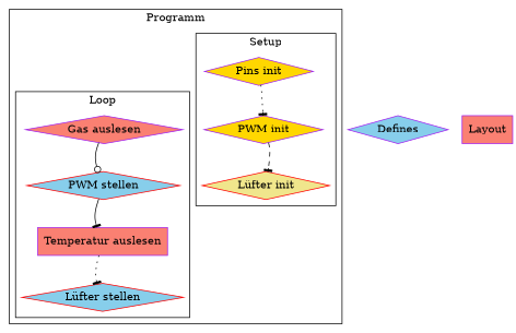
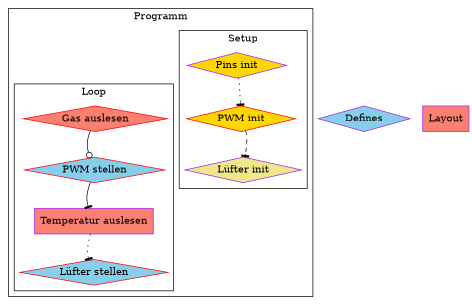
  digraph {
    compound=true
    splines=curved
    node [color=red fillcolor=salmon shape=diamond style=filled]
    edge [arrowhead=tee style=invis]
    "Pins init" [color=purple fillcolor=gold]
-   "PWM init" [color=purple fillcolor=gold]
-   "Lüfter init" [fillcolor=khaki]
-   "Gas auslesen" [color=purple]
+   "PWM init" [fillcolor=gold]
+   "Lüfter init" [color=purple fillcolor=khaki]
+   "Gas auslesen"
    "PWM stellen" [fillcolor=skyblue]
    "Temperatur auslesen" [color=purple shape=box]
    "Lüfter stellen" [fillcolor=skyblue]
    Defines [color=purple fillcolor=skyblue]
    Layout [color=purple shape=box]
    subgraph cluster_1 {
      label=Programm
      subgraph cluster_2 {
        label=Setup
        rank=same
        rankdir=LR
        "Pins init"
        "PWM init"
        "Lüfter init"
      }
      subgraph cluster_3 {
        label=Loop
        rank=same
        rankdir=LR
        "Gas auslesen"
        "PWM stellen"
        "Temperatur auslesen"
        "Lüfter stellen"
      }
    }
    "Pins init" -> "PWM init" [style=dotted]
    "Pins init" -> "Gas auslesen" [arrowhead=""]
    "PWM init" -> "Lüfter init" [style=dashed]
    "Gas auslesen" -> "PWM stellen" [arrowhead=odot style=solid]
    "PWM stellen" -> "Temperatur auslesen" [style=solid]
    "Temperatur auslesen" -> "Lüfter stellen" [style=dotted]
    Defines -> "Lüfter init" [arrowhead=""]
    Layout -> "Lüfter init" [arrowhead=""]
  }
